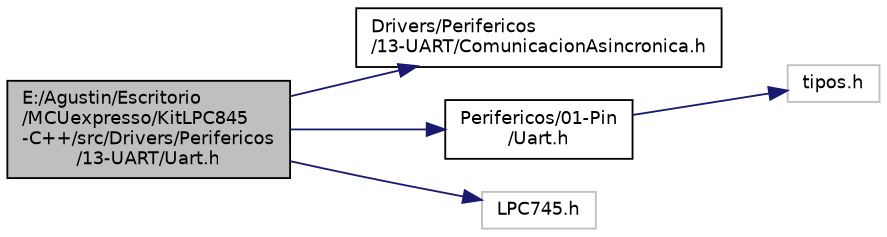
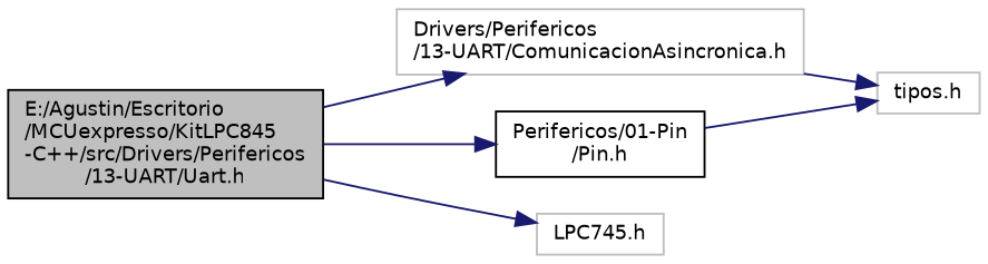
  digraph {
    rankdir=LR
    node [color=black fillcolor=white fontname=Helvetica fontsize=10 shape=record style=filled]
    edge [color=midnightblue fontname=Helvetica fontsize=10 labelfontname=Helvetica labelfontsize=10 style=solid]
    n1 [fillcolor=grey75 fontcolor=black height=0.2 label="E:/Agustin/Escritorio\l/MCUexpresso/KitLPC845\l-C++/src/Drivers/Perifericos\l/13-UART/Uart.h" width=0.4]
-   n2 [height=0.2 label="Drivers/Perifericos\l/13-UART/ComunicacionAsincronica.h" width=0.4]
-   n3 [height=0.2 label="Perifericos/01-Pin\l/Uart.h" width=0.4]
+   n2 [color=grey75 height=0.2 label="Drivers/Perifericos\l/13-UART/ComunicacionAsincronica.h" width=0.4]
+   n3 [height=0.2 label="Perifericos/01-Pin\l/Pin.h" width=0.4]
    n4 [color=grey75 height=0.2 label="LPC745.h" width=0.4]
    n5 [color=grey75 height=0.2 label="tipos.h" width=0.4]
    n1 -> n2
    n1 -> n3
    n1 -> n4
+   n2 -> n5
    n3 -> n5
  }
